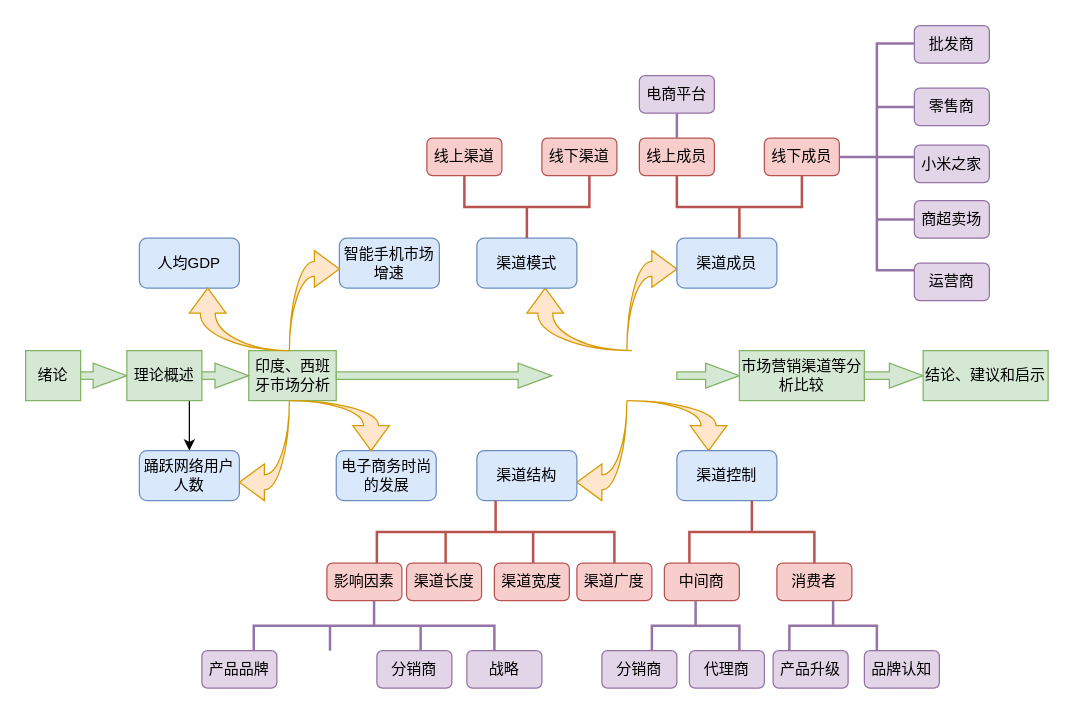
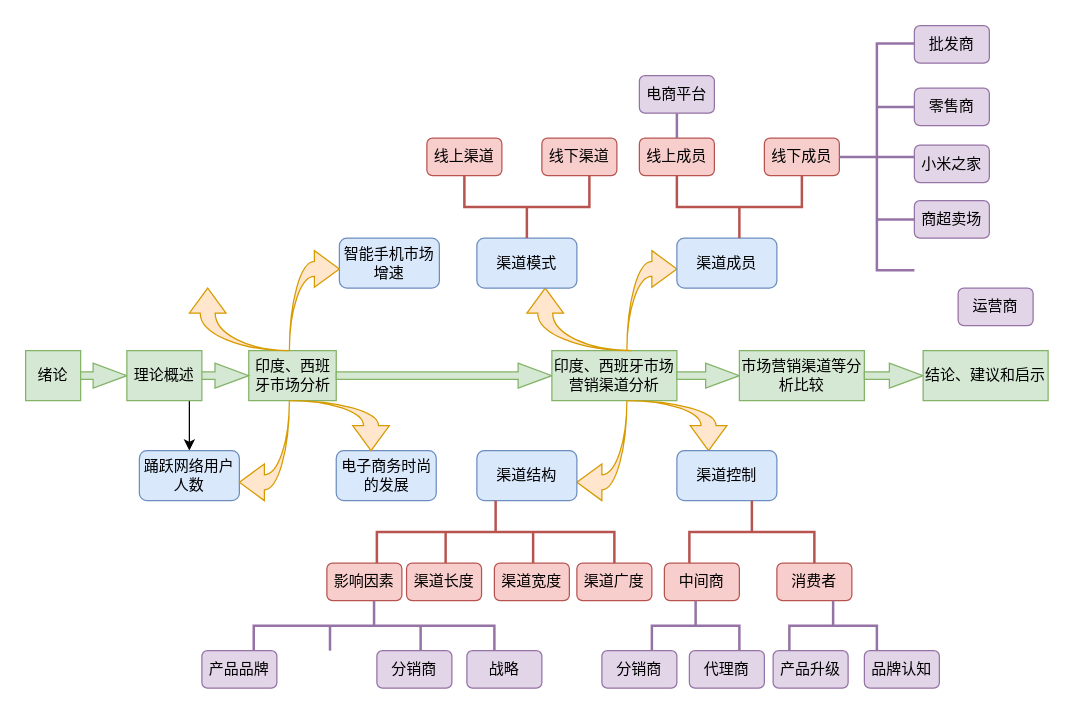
  <mxCell id="0" />
  <mxCell id="1" parent="0" />
  <mxCell id="2" value="绪论" style="rounded=0;whiteSpace=wrap;html=1;fillColor=#d5e8d4;strokeColor=#82b366;" vertex="1" parent="1"><mxGeometry x="20" y="280" width="44" height="40" as="geometry" /></mxCell>
  <mxCell id="3" value="" style="edgeStyle=orthogonalEdgeStyle;rounded=0;orthogonalLoop=1;jettySize=auto;html=1;" edge="1" parent="1" source="4" target="14"><mxGeometry relative="1" as="geometry" /></mxCell>
  <mxCell id="4" value="" style="html=1;shadow=0;dashed=0;align=center;verticalAlign=middle;shape=mxgraph.arrows2.arrow;dy=0.7;dx=27;notch=0;fillColor=#d5e8d4;strokeColor=#82b366;" vertex="1" parent="1"><mxGeometry x="64" y="290" width="37" height="20" as="geometry" /></mxCell>
  <mxCell id="5" value="印度、西班牙市场分析" style="rounded=0;whiteSpace=wrap;html=1;fillColor=#d5e8d4;strokeColor=#82b366;" vertex="1" parent="1"><mxGeometry x="198.5" y="280" width="70" height="40" as="geometry" /></mxCell>
  <mxCell id="6" value="" style="html=1;shadow=0;dashed=0;align=center;verticalAlign=middle;shape=mxgraph.arrows2.arrow;dy=0.7;dx=27;notch=0;fillColor=#d5e8d4;strokeColor=#82b366;" vertex="1" parent="1"><mxGeometry x="158.5" y="290" width="40" height="20" as="geometry" /></mxCell>
  <mxCell id="7" value="理论概述" style="rounded=0;whiteSpace=wrap;html=1;fillColor=#d5e8d4;strokeColor=#82b366;" vertex="1" parent="1"><mxGeometry x="101" y="280" width="60" height="40" as="geometry" /></mxCell>
  <mxCell id="8" value="" style="html=1;shadow=0;dashed=0;align=center;verticalAlign=middle;shape=mxgraph.arrows2.arrow;dy=0.7;dx=27;notch=0;fillColor=#d5e8d4;strokeColor=#82b366;" vertex="1" parent="1"><mxGeometry x="268.5" y="290" width="172.5" height="20" as="geometry" /></mxCell>
+ <mxCell id="9" value="印度、西班牙市场营销渠道分析" style="rounded=0;whiteSpace=wrap;html=1;fillColor=#d5e8d4;strokeColor=#82b366;" vertex="1" parent="1"><mxGeometry x="441" y="280" width="100" height="40" as="geometry" /></mxCell>
  <mxCell id="10" value="" style="html=1;shadow=0;dashed=0;align=center;verticalAlign=middle;shape=mxgraph.arrows2.arrow;dy=0.7;dx=27;notch=0;fillColor=#d5e8d4;strokeColor=#82b366;" vertex="1" parent="1"><mxGeometry x="541" y="290" width="50" height="20" as="geometry" /></mxCell>
  <mxCell id="11" value="市场营销渠道等分析比较" style="rounded=0;whiteSpace=wrap;html=1;fillColor=#d5e8d4;strokeColor=#82b366;" vertex="1" parent="1"><mxGeometry x="591" y="280" width="100" height="40" as="geometry" /></mxCell>
  <mxCell id="12" value="" style="html=1;shadow=0;dashed=0;align=center;verticalAlign=middle;shape=mxgraph.arrows2.arrow;dy=0.7;dx=27;notch=0;fillColor=#d5e8d4;strokeColor=#82b366;" vertex="1" parent="1"><mxGeometry x="691" y="290" width="47" height="20" as="geometry" /></mxCell>
  <mxCell id="13" value="结论、建议和启示" style="rounded=0;whiteSpace=wrap;html=1;fillColor=#d5e8d4;strokeColor=#82b366;" vertex="1" parent="1"><mxGeometry x="738" y="280" width="100" height="40" as="geometry" /></mxCell>
  <mxCell id="14" value="踊跃网络用户人数" style="rounded=1;whiteSpace=wrap;html=1;fillColor=#dae8fc;strokeColor=#6c8ebf;" vertex="1" parent="1"><mxGeometry x="111" y="360" width="80" height="40" as="geometry" /></mxCell>
- <mxCell id="15" value="人均GDP" style="rounded=1;whiteSpace=wrap;html=1;fillColor=#dae8fc;strokeColor=#6c8ebf;" vertex="1" parent="1"><mxGeometry x="111" y="190" width="80" height="40" as="geometry" /></mxCell>
  <mxCell id="16" value="智能手机市场增速" style="rounded=1;whiteSpace=wrap;html=1;fillColor=#dae8fc;strokeColor=#6c8ebf;" vertex="1" parent="1"><mxGeometry x="271" y="190" width="80" height="40" as="geometry" /></mxCell>
  <mxCell id="17" value="电子商务时尚的发展" style="rounded=1;whiteSpace=wrap;html=1;fillColor=#dae8fc;strokeColor=#6c8ebf;" vertex="1" parent="1"><mxGeometry x="268.5" y="360" width="80" height="40" as="geometry" /></mxCell>
  <mxCell id="18" value="" style="html=1;shadow=0;dashed=0;align=center;verticalAlign=middle;shape=mxgraph.arrows2.jumpInArrow;dy=6;dx=20;arrowHead=29.33;fillColor=#ffe6cc;strokeColor=#d79b00;" vertex="1" parent="1"><mxGeometry x="231" y="200" width="40" height="80" as="geometry" /></mxCell>
  <mxCell id="19" value="" style="html=1;shadow=0;dashed=0;align=center;verticalAlign=middle;shape=mxgraph.arrows2.jumpInArrow;dy=6;dx=20;arrowHead=29.33;fillColor=#ffe6cc;strokeColor=#d79b00;direction=south;" vertex="1" parent="1"><mxGeometry x="231" y="320" width="80" height="40" as="geometry" /></mxCell>
  <mxCell id="20" value="" style="html=1;shadow=0;dashed=0;align=center;verticalAlign=middle;shape=mxgraph.arrows2.jumpInArrow;dy=6;dx=20;arrowHead=29.33;fillColor=#ffe6cc;strokeColor=#d79b00;direction=west;" vertex="1" parent="1"><mxGeometry x="191" y="320" width="40" height="80" as="geometry" /></mxCell>
  <mxCell id="21" value="" style="html=1;shadow=0;dashed=0;align=center;verticalAlign=middle;shape=mxgraph.arrows2.jumpInArrow;dy=6;dx=20;arrowHead=29.33;fillColor=#ffe6cc;strokeColor=#d79b00;direction=north;" vertex="1" parent="1"><mxGeometry x="151" y="230" width="80" height="50" as="geometry" /></mxCell>
  <mxCell id="22" value="" style="html=1;shadow=0;dashed=0;align=center;verticalAlign=middle;shape=mxgraph.arrows2.jumpInArrow;dy=6;dx=20;arrowHead=29.33;fillColor=#ffe6cc;strokeColor=#d79b00;" vertex="1" parent="1"><mxGeometry x="501" y="200" width="40" height="80" as="geometry" /></mxCell>
  <mxCell id="23" value="" style="html=1;shadow=0;dashed=0;align=center;verticalAlign=middle;shape=mxgraph.arrows2.jumpInArrow;dy=6;dx=20;arrowHead=29.33;fillColor=#ffe6cc;strokeColor=#d79b00;direction=south;" vertex="1" parent="1"><mxGeometry x="501" y="320" width="80" height="40" as="geometry" /></mxCell>
  <mxCell id="24" value="" style="html=1;shadow=0;dashed=0;align=center;verticalAlign=middle;shape=mxgraph.arrows2.jumpInArrow;dy=6;dx=20;arrowHead=29.33;fillColor=#ffe6cc;strokeColor=#d79b00;direction=west;" vertex="1" parent="1"><mxGeometry x="461" y="320" width="40" height="80" as="geometry" /></mxCell>
  <mxCell id="25" value="" style="html=1;shadow=0;dashed=0;align=center;verticalAlign=middle;shape=mxgraph.arrows2.jumpInArrow;dy=6;dx=20;arrowHead=29.33;fillColor=#ffe6cc;strokeColor=#d79b00;direction=north;" vertex="1" parent="1"><mxGeometry x="421" y="230" width="84" height="50" as="geometry" /></mxCell>
  <mxCell id="26" value="渠道模式" style="rounded=1;whiteSpace=wrap;html=1;fillColor=#dae8fc;strokeColor=#6c8ebf;" vertex="1" parent="1"><mxGeometry x="381" y="190" width="80" height="40" as="geometry" /></mxCell>
  <mxCell id="27" value="渠道成员" style="rounded=1;whiteSpace=wrap;html=1;fillColor=#dae8fc;strokeColor=#6c8ebf;" vertex="1" parent="1"><mxGeometry x="541" y="190" width="80" height="40" as="geometry" /></mxCell>
  <mxCell id="28" value="渠道结构" style="rounded=1;whiteSpace=wrap;html=1;fillColor=#dae8fc;strokeColor=#6c8ebf;" vertex="1" parent="1"><mxGeometry x="381" y="360" width="80" height="40" as="geometry" /></mxCell>
  <mxCell id="29" value="渠道控制" style="rounded=1;whiteSpace=wrap;html=1;fillColor=#dae8fc;strokeColor=#6c8ebf;" vertex="1" parent="1"><mxGeometry x="541" y="360" width="80" height="40" as="geometry" /></mxCell>
  <mxCell id="30" value="" style="strokeWidth=2;html=1;shape=mxgraph.flowchart.annotation_2;align=left;labelPosition=right;pointerEvents=1;direction=north;fillColor=#f8cecc;strokeColor=#b85450;" vertex="1" parent="1"><mxGeometry x="371" y="140" width="100" height="50" as="geometry" /></mxCell>
  <mxCell id="31" value="线上渠道" style="rounded=1;whiteSpace=wrap;html=1;fillColor=#f8cecc;strokeColor=#b85450;" vertex="1" parent="1"><mxGeometry x="341" y="110" width="60" height="30" as="geometry" /></mxCell>
  <mxCell id="32" value="线下渠道" style="rounded=1;whiteSpace=wrap;html=1;fillColor=#f8cecc;strokeColor=#b85450;" vertex="1" parent="1"><mxGeometry x="433" y="110" width="60" height="30" as="geometry" /></mxCell>
  <mxCell id="33" value="" style="strokeWidth=2;html=1;shape=mxgraph.flowchart.annotation_2;align=left;labelPosition=right;pointerEvents=1;direction=north;fillColor=#f8cecc;strokeColor=#b85450;" vertex="1" parent="1"><mxGeometry x="541" y="140" width="100" height="50" as="geometry" /></mxCell>
  <mxCell id="34" value="线上成员" style="rounded=1;whiteSpace=wrap;html=1;fillColor=#f8cecc;strokeColor=#b85450;" vertex="1" parent="1"><mxGeometry x="511" y="110" width="60" height="30" as="geometry" /></mxCell>
  <mxCell id="35" value="线下成员" style="rounded=1;whiteSpace=wrap;html=1;fillColor=#f8cecc;strokeColor=#b85450;" vertex="1" parent="1"><mxGeometry x="611" y="110" width="60" height="30" as="geometry" /></mxCell>
  <mxCell id="36" value="" style="line;strokeWidth=2;direction=south;html=1;fillColor=#e1d5e7;strokeColor=#9673a6;" vertex="1" parent="1"><mxGeometry x="536" y="90" width="10" height="20" as="geometry" /></mxCell>
  <mxCell id="37" value="电商平台" style="rounded=1;whiteSpace=wrap;html=1;fillColor=#e1d5e7;strokeColor=#9673a6;" vertex="1" parent="1"><mxGeometry x="511" y="60" width="60" height="30" as="geometry" /></mxCell>
  <mxCell id="38" value="" style="strokeWidth=2;html=1;shape=mxgraph.flowchart.annotation_2;align=left;labelPosition=right;pointerEvents=1;fillColor=#e1d5e7;strokeColor=#9673a6;" vertex="1" parent="1"><mxGeometry x="671" y="34.38" width="60" height="181.25" as="geometry" /></mxCell>
  <mxCell id="39" value="" style="line;strokeWidth=2;html=1;fillColor=#e1d5e7;strokeColor=#9673a6;" vertex="1" parent="1"><mxGeometry x="701" y="80" width="30" height="10" as="geometry" /></mxCell>
  <mxCell id="40" value="" style="line;strokeWidth=2;html=1;fillColor=#e1d5e7;strokeColor=#9673a6;" vertex="1" parent="1"><mxGeometry x="701" y="120.01" width="30" height="10" as="geometry" /></mxCell>
  <mxCell id="41" value="" style="line;strokeWidth=2;html=1;fillColor=#e1d5e7;strokeColor=#9673a6;" vertex="1" parent="1"><mxGeometry x="701" y="170" width="30" height="10" as="geometry" /></mxCell>
  <mxCell id="42" value="批发商" style="rounded=1;whiteSpace=wrap;html=1;fillColor=#e1d5e7;strokeColor=#9673a6;" vertex="1" parent="1"><mxGeometry x="731" y="20" width="60" height="30" as="geometry" /></mxCell>
  <mxCell id="43" value="零售商" style="rounded=1;whiteSpace=wrap;html=1;fillColor=#e1d5e7;strokeColor=#9673a6;" vertex="1" parent="1"><mxGeometry x="731" y="70" width="60" height="30" as="geometry" /></mxCell>
  <mxCell id="44" value="小米之家" style="rounded=1;whiteSpace=wrap;html=1;fillColor=#e1d5e7;strokeColor=#9673a6;" vertex="1" parent="1"><mxGeometry x="731" y="115.63" width="60" height="30" as="geometry" /></mxCell>
  <mxCell id="45" value="商超卖场" style="rounded=1;whiteSpace=wrap;html=1;fillColor=#e1d5e7;strokeColor=#9673a6;" vertex="1" parent="1"><mxGeometry x="731" y="160" width="60" height="30" as="geometry" /></mxCell>
- <mxCell id="46" value="运营商" style="rounded=1;whiteSpace=wrap;html=1;fillColor=#e1d5e7;strokeColor=#9673a6;" vertex="1" parent="1"><mxGeometry x="731" y="210" width="60" height="30" as="geometry" /></mxCell>
+ <mxCell id="46" value="运营商" style="rounded=1;whiteSpace=wrap;html=1;fillColor=#e1d5e7;strokeColor=#9673a6;" vertex="1" parent="1"><mxGeometry x="766" y="230" width="60" height="30" as="geometry" /></mxCell>
  <mxCell id="47" value="" style="strokeWidth=2;html=1;shape=mxgraph.flowchart.annotation_2;align=left;labelPosition=right;pointerEvents=1;direction=south;fillColor=#f8cecc;strokeColor=#b85450;" vertex="1" parent="1"><mxGeometry x="301" y="400" width="190" height="50" as="geometry" /></mxCell>
  <mxCell id="48" value="" style="strokeWidth=2;html=1;shape=mxgraph.flowchart.annotation_2;align=left;labelPosition=right;pointerEvents=1;direction=south;fillColor=#f8cecc;strokeColor=#b85450;" vertex="1" parent="1"><mxGeometry x="551" y="400" width="100" height="50" as="geometry" /></mxCell>
  <mxCell id="49" value="中间商" style="rounded=1;whiteSpace=wrap;html=1;fillColor=#f8cecc;strokeColor=#b85450;" vertex="1" parent="1"><mxGeometry x="531" y="450" width="60" height="30" as="geometry" /></mxCell>
  <mxCell id="50" value="消费者" style="rounded=1;whiteSpace=wrap;html=1;fillColor=#f8cecc;strokeColor=#b85450;" vertex="1" parent="1"><mxGeometry x="621" y="450" width="60" height="30" as="geometry" /></mxCell>
  <mxCell id="51" value="" style="strokeWidth=2;html=1;shape=mxgraph.flowchart.annotation_2;align=left;labelPosition=right;pointerEvents=1;direction=south;fillColor=#e1d5e7;strokeColor=#9673a6;" vertex="1" parent="1"><mxGeometry x="521" y="480" width="70" height="40" as="geometry" /></mxCell>
  <mxCell id="52" value="分销商" style="rounded=1;whiteSpace=wrap;html=1;fillColor=#e1d5e7;strokeColor=#9673a6;" vertex="1" parent="1"><mxGeometry x="481" y="520" width="60" height="30" as="geometry" /></mxCell>
  <mxCell id="53" value="代理商" style="rounded=1;whiteSpace=wrap;html=1;fillColor=#e1d5e7;strokeColor=#9673a6;" vertex="1" parent="1"><mxGeometry x="551" y="520" width="60" height="30" as="geometry" /></mxCell>
  <mxCell id="54" value="" style="strokeWidth=2;html=1;shape=mxgraph.flowchart.annotation_2;align=left;labelPosition=right;pointerEvents=1;direction=south;fillColor=#e1d5e7;strokeColor=#9673a6;" vertex="1" parent="1"><mxGeometry x="631" y="480" width="70" height="40" as="geometry" /></mxCell>
  <mxCell id="55" value="产品升级" style="rounded=1;whiteSpace=wrap;html=1;fillColor=#e1d5e7;strokeColor=#9673a6;" vertex="1" parent="1"><mxGeometry x="618" y="520" width="60" height="30" as="geometry" /></mxCell>
  <mxCell id="56" value="品牌认知" style="rounded=1;whiteSpace=wrap;html=1;fillColor=#e1d5e7;strokeColor=#9673a6;" vertex="1" parent="1"><mxGeometry x="691" y="520" width="60" height="30" as="geometry" /></mxCell>
  <mxCell id="57" value="" style="line;strokeWidth=2;direction=south;html=1;fillColor=#f8cecc;strokeColor=#b85450;" vertex="1" parent="1"><mxGeometry x="351" y="425" width="10" height="25" as="geometry" /></mxCell>
  <mxCell id="58" value="" style="line;strokeWidth=2;direction=south;html=1;fillColor=#f8cecc;strokeColor=#b85450;" vertex="1" parent="1"><mxGeometry x="421" y="425" width="10" height="25" as="geometry" /></mxCell>
  <mxCell id="59" value="影响因素" style="rounded=1;whiteSpace=wrap;html=1;fillColor=#f8cecc;strokeColor=#b85450;" vertex="1" parent="1"><mxGeometry x="261" y="450" width="60" height="30" as="geometry" /></mxCell>
  <mxCell id="60" value="渠道长度" style="rounded=1;whiteSpace=wrap;html=1;fillColor=#f8cecc;strokeColor=#b85450;" vertex="1" parent="1"><mxGeometry x="324.75" y="450" width="60" height="30" as="geometry" /></mxCell>
  <mxCell id="61" value="渠道宽度" style="rounded=1;whiteSpace=wrap;html=1;fillColor=#f8cecc;strokeColor=#b85450;" vertex="1" parent="1"><mxGeometry x="395" y="450" width="60" height="30" as="geometry" /></mxCell>
  <mxCell id="62" value="渠道广度" style="rounded=1;whiteSpace=wrap;html=1;fillColor=#f8cecc;strokeColor=#b85450;" vertex="1" parent="1"><mxGeometry x="461" y="450" width="60" height="30" as="geometry" /></mxCell>
  <mxCell id="63" value="" style="strokeWidth=2;html=1;shape=mxgraph.flowchart.annotation_2;align=left;labelPosition=right;pointerEvents=1;direction=south;fillColor=#e1d5e7;strokeColor=#9673a6;" vertex="1" parent="1"><mxGeometry x="202.5" y="480" width="192.5" height="40" as="geometry" /></mxCell>
  <mxCell id="64" value="产品品牌" style="rounded=1;whiteSpace=wrap;html=1;fillColor=#e1d5e7;strokeColor=#9673a6;" vertex="1" parent="1"><mxGeometry x="161" y="520" width="60" height="30" as="geometry" /></mxCell>
  <mxCell id="65" value="" style="line;strokeWidth=2;direction=south;html=1;fillColor=#e1d5e7;strokeColor=#9673a6;" vertex="1" parent="1"><mxGeometry x="258.5" y="500" width="10" height="20" as="geometry" /></mxCell>
  <mxCell id="66" value="" style="line;strokeWidth=2;direction=south;html=1;fillColor=#e1d5e7;strokeColor=#9673a6;" vertex="1" parent="1"><mxGeometry x="331" y="500" width="10" height="20" as="geometry" /></mxCell>
  <mxCell id="67" value="分销商" style="rounded=1;whiteSpace=wrap;html=1;fillColor=#e1d5e7;strokeColor=#9673a6;" vertex="1" parent="1"><mxGeometry x="301" y="520" width="60" height="30" as="geometry" /></mxCell>
  <mxCell id="68" value="战略" style="rounded=1;whiteSpace=wrap;html=1;fillColor=#e1d5e7;strokeColor=#9673a6;" vertex="1" parent="1"><mxGeometry x="373" y="520" width="60" height="30" as="geometry" /></mxCell>
